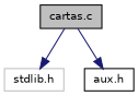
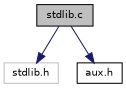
  digraph {
    fontname="DejaVu Sans"
    node [color=black fillcolor=white fontname="DejaVu Sans" fontsize=10 shape=record style=filled]
    edge [color=midnightblue fontname="DejaVu Sans" fontsize=10 labelfontname=Helvetica labelfontsize=10 style=solid]
-   n1 [fillcolor=grey75 fontcolor=black height=0.2 label="cartas.c" width=0.4]
+   n1 [fillcolor=grey75 fontcolor=black height=0.2 label="stdlib.c" width=0.4]
    n2 [color=grey75 height=0.2 label="stdlib.h" width=0.4]
    n3 [height=0.2 label="aux.h" width=0.4]
    n1 -> n2
    n1 -> n3
  }
